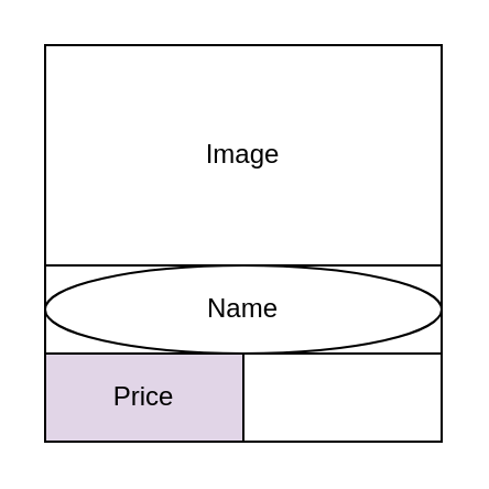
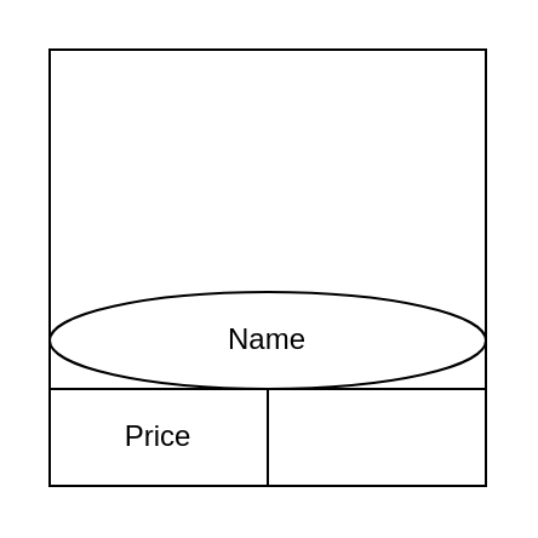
  <mxCell id="0" />
  <mxCell id="1" parent="0" />
  <mxCell id="2" value="" style="whiteSpace=wrap;html=1;aspect=fixed;" vertex="1" parent="1"><mxGeometry y="20" width="180" height="180" as="geometry" x="20" /></mxCell>
- <mxCell id="3" value="Image" style="rounded=0;whiteSpace=wrap;html=1;" vertex="1" parent="1"><mxGeometry y="20" width="180" height="100" as="geometry" x="20" /></mxCell>
  <mxCell id="4" value="Name" style="ellipse;whiteSpace=wrap;html=1;" vertex="1" parent="1"><mxGeometry y="120" width="180" height="40" as="geometry" x="20" /></mxCell>
- <mxCell id="5" value="Price" style="rounded=0;whiteSpace=wrap;html=1;fillColor=#e1d5e7;" vertex="1" parent="1"><mxGeometry y="160" width="90" height="40" as="geometry" x="20" /></mxCell>
+ <mxCell id="5" value="Price" style="rounded=0;whiteSpace=wrap;html=1;" vertex="1" parent="1"><mxGeometry y="160" width="90" height="40" as="geometry" x="20" /></mxCell>
  <mxCell id="6" value="" style="rounded=0;whiteSpace=wrap;html=1;" vertex="1" parent="1"><mxGeometry x="110" y="160" width="90" height="40" as="geometry" /></mxCell>
